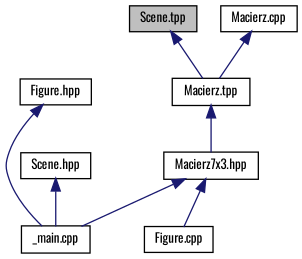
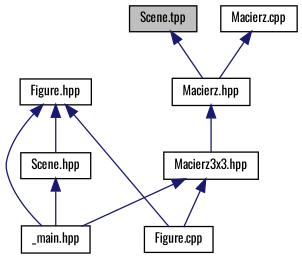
  digraph {
    fontname=Oswald
    node [color=black fillcolor=white fontname=Oswald fontsize=10 shape=record style=filled]
    edge [color=midnightblue dir=back fontname=Oswald fontsize=10 labelfontname=Helvetica labelfontsize=10 style=solid]
    n1 [fillcolor=grey75 fontcolor=black height=0.2 label="Scene.tpp" width=0.4]
-   n2 [height=0.2 label="Macierz.tpp" width=0.4]
-   n3 [height=0.2 label="Macierz7x3.hpp" width=0.4]
-   n4 [height=0.2 label="_main.cpp" width=0.4]
+   n2 [height=0.2 label="Macierz.hpp" width=0.4]
+   n3 [height=0.2 label="Macierz3x3.hpp" width=0.4]
+   n4 [height=0.2 label="_main.hpp" width=0.4]
    n5 [height=0.2 label="Figure.cpp" width=0.4]
    n6 [height=0.2 label="Macierz.cpp" width=0.4]
    n7 [height=0.2 label="Figure.hpp" width=0.4]
    n8 [height=0.2 label="Scene.hpp" width=0.4]
    n1 -> n2
    n2 -> n3
    n3 -> n4
    n3 -> n5
    n6 -> n2
    n7 -> n4
+   n7 -> n5
+   n7 -> n8
    n8 -> n4
  }
